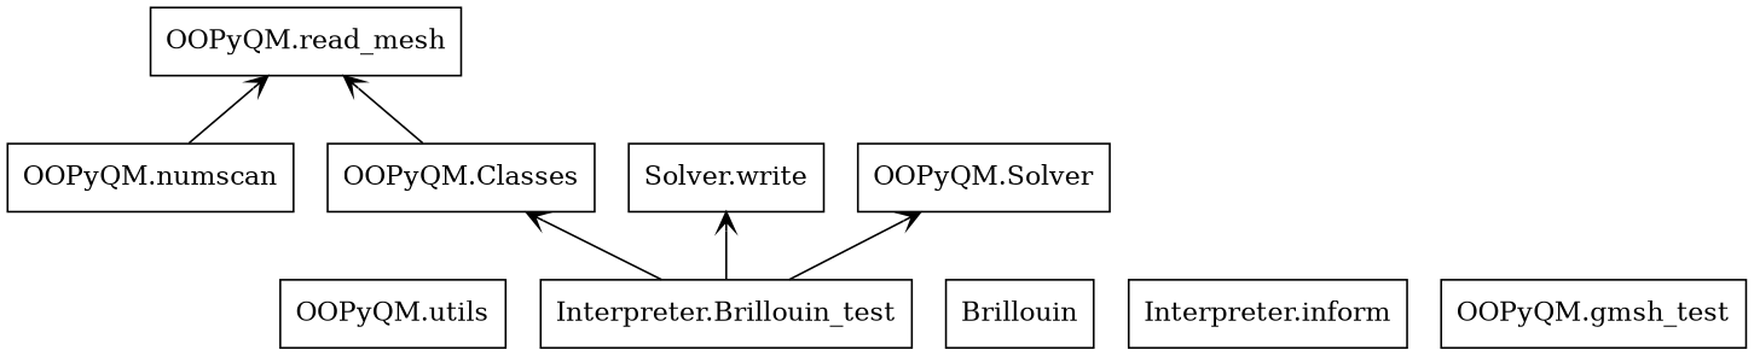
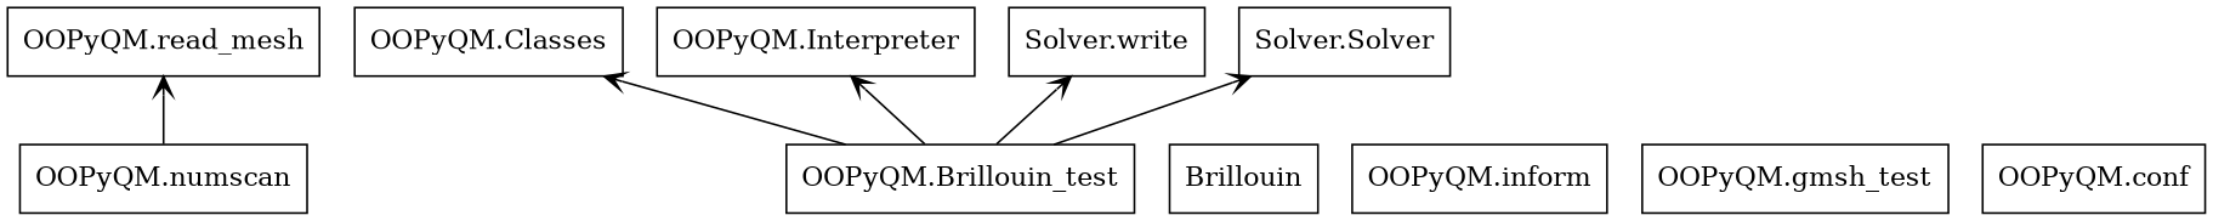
  digraph {
    rankdir=BT
    node [shape=box]
    edge [arrowhead=open arrowtail=none]
-   n1 [label="OOPyQM.utils"]
    n2 [label="OOPyQM.numscan"]
    n3 [label="OOPyQM.read_mesh"]
    n4 [label="OOPyQM.Classes"]
-   n5 [label="Interpreter.Brillouin_test"]
+   n5 [label="OOPyQM.Brillouin_test"]
+   n6 [label="OOPyQM.Interpreter"]
    n7 [label="Solver.write"]
-   n8 [label="OOPyQM.Solver"]
+   n8 [label="Solver.Solver"]
    n9 [label=Brillouin]
-   n10 [label="Interpreter.inform"]
+   n10 [label="OOPyQM.inform"]
    n11 [label="OOPyQM.gmsh_test"]
+   n12 [label="OOPyQM.conf"]
    n2 -> n3
-   n4 -> n3
    n5 -> n4
+   n5 -> n6
    n5 -> n7
    n5 -> n8
  }
